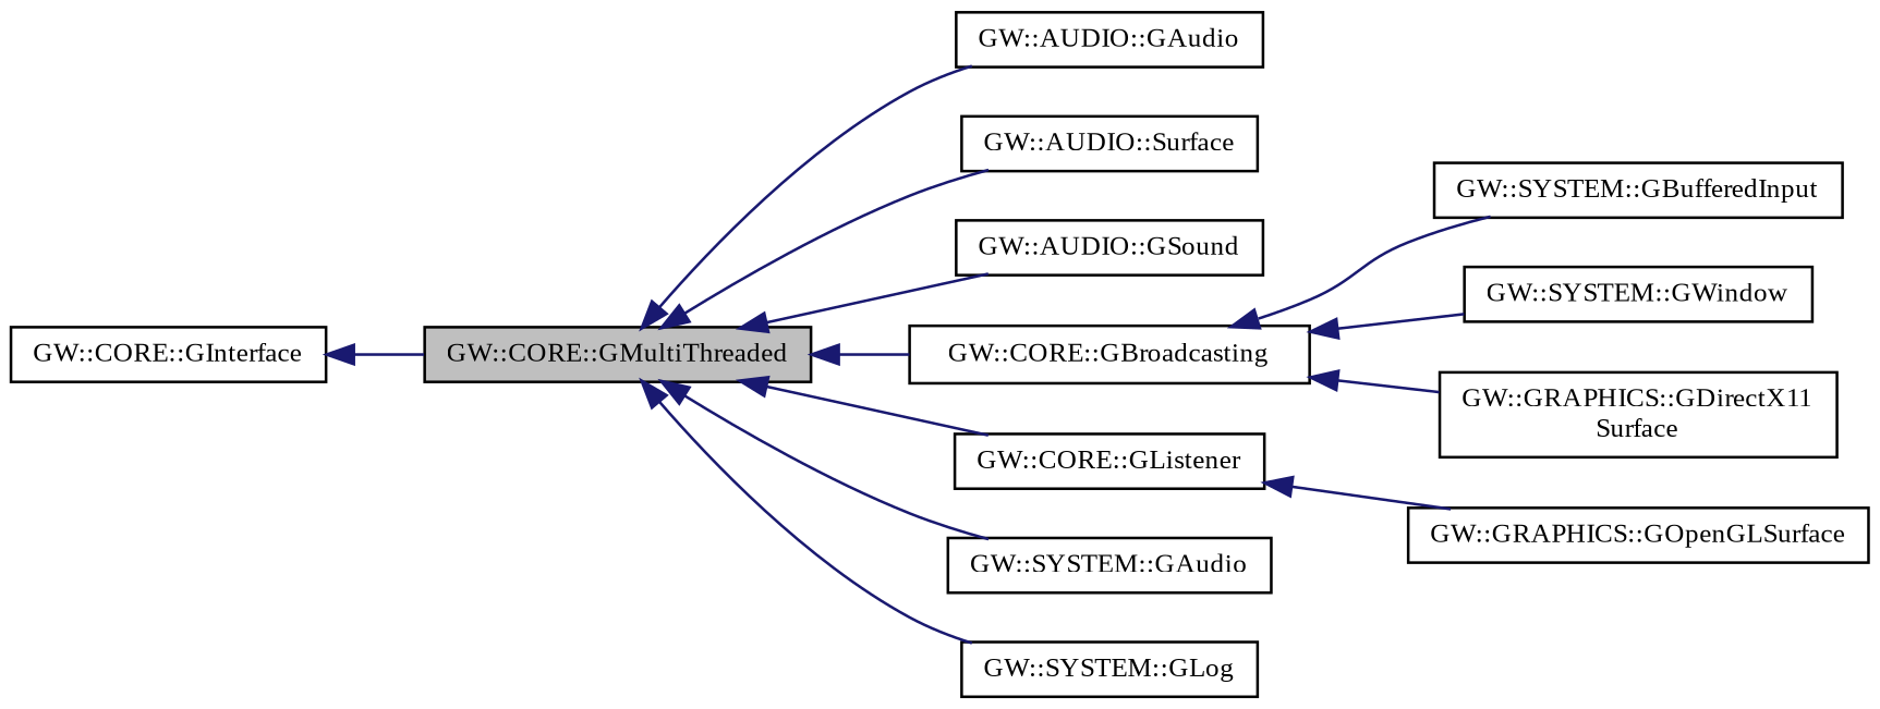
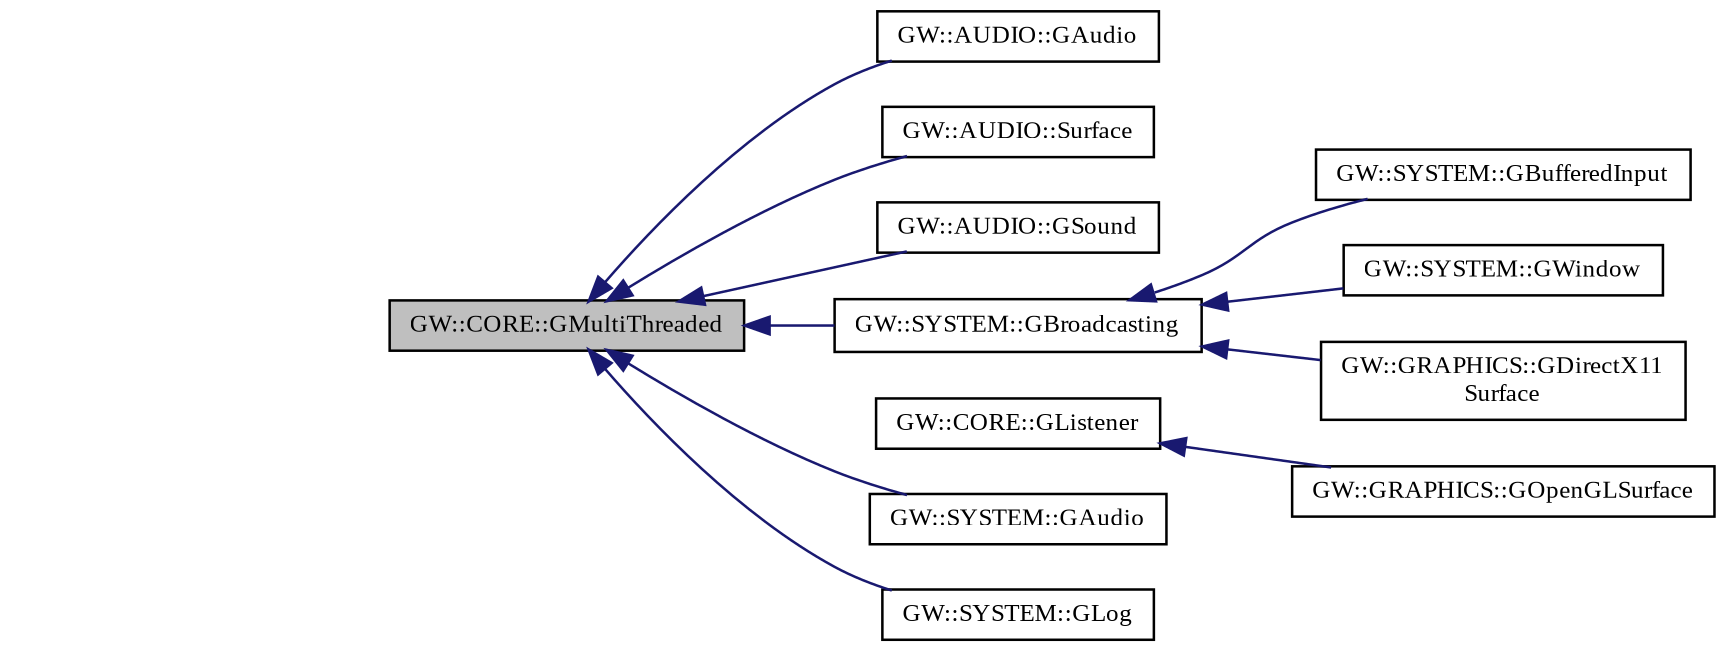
  digraph {
    fontname="Liberation Serif"
    rankdir=LR
    node [color=black fillcolor=white fontname="Liberation Serif" fontsize=10 shape=record style=filled]
    edge [color=midnightblue dir=back fontname="Liberation Serif" fontsize=10 labelfontname=Helvetica labelfontsize=10 style=solid]
    n1 [fillcolor=grey75 fontcolor=black height=0.2 label="GW::CORE::GMultiThreaded" width=0.4]
    n2 [height=0.2 label="GW::AUDIO::GAudio" width=0.4]
    n3 [height=0.2 label="GW::AUDIO::Surface" width=0.4]
    n4 [height=0.2 label="GW::AUDIO::GSound" width=0.4]
-   n5 [height=0.2 label="GW::CORE::GBroadcasting" width=0.4]
+   n5 [height=0.2 label="GW::SYSTEM::GBroadcasting" width=0.4]
    n6 [height=0.2 label="GW::CORE::GListener" width=0.4]
    n7 [height=0.2 label="GW::SYSTEM::GAudio" width=0.4]
    n8 [height=0.2 label="GW::SYSTEM::GLog" width=0.4]
    n9 [height=0.2 label="GW::SYSTEM::GBufferedInput" width=0.4]
    n10 [height=0.2 label="GW::SYSTEM::GWindow" width=0.4]
    n11 [height=0.2 label="GW::GRAPHICS::GDirectX11\lSurface" width=0.4]
    n12 [height=0.2 label="GW::GRAPHICS::GOpenGLSurface" width=0.4]
-   n13 [height=0.2 label="GW::CORE::GInterface" width=0.4]
    n1 -> n2
    n1 -> n3
    n1 -> n4
    n1 -> n5
-   n1 -> n6
    n1 -> n7
    n1 -> n8
    n5 -> n9
    n5 -> n10
    n5 -> n11
    n6 -> n12
-   n13 -> n1
  }
